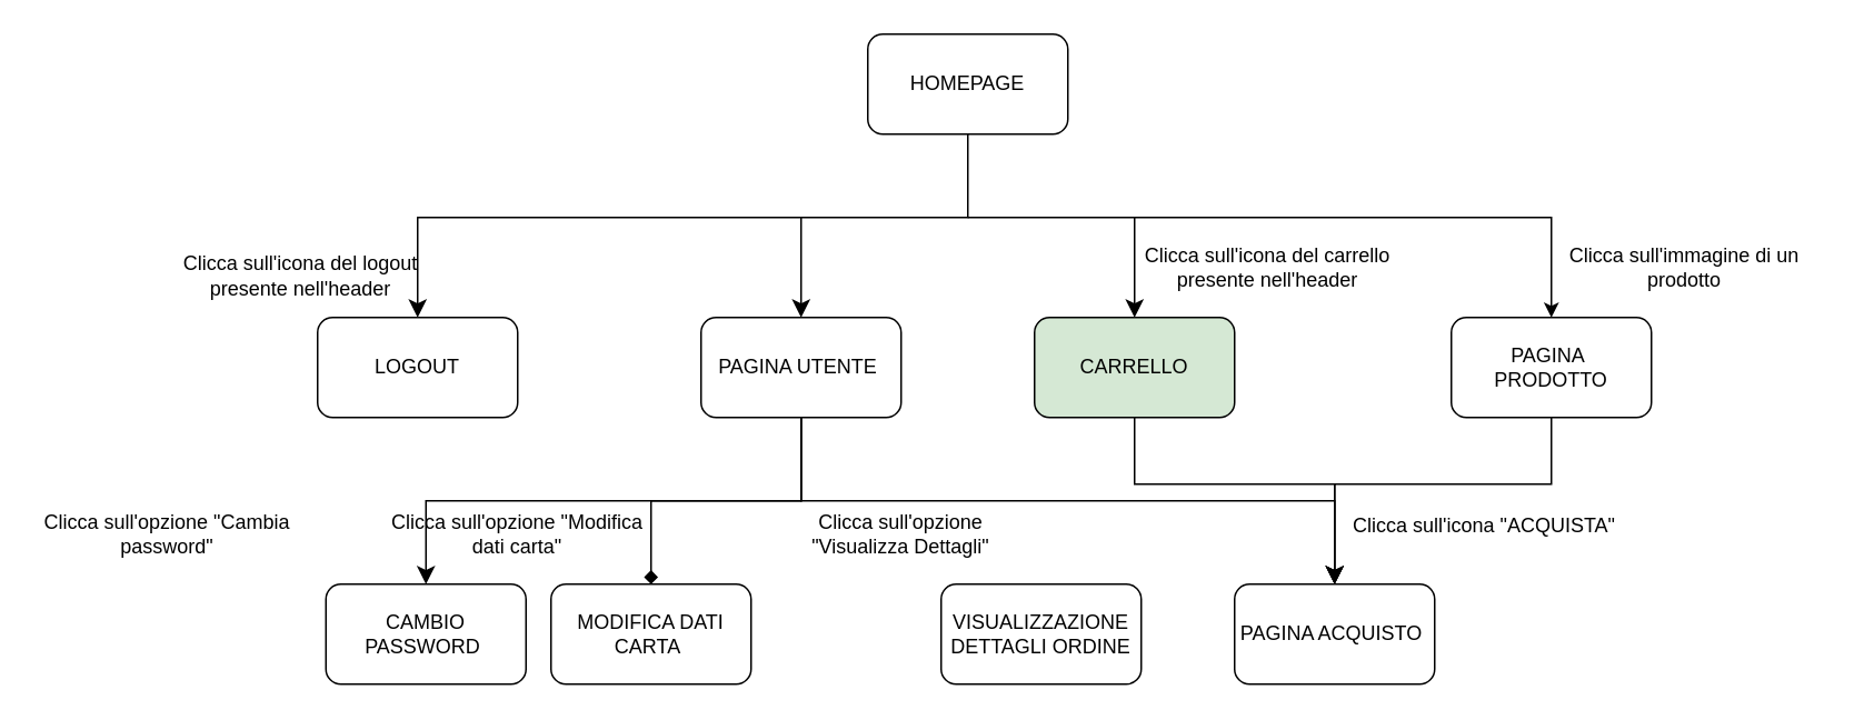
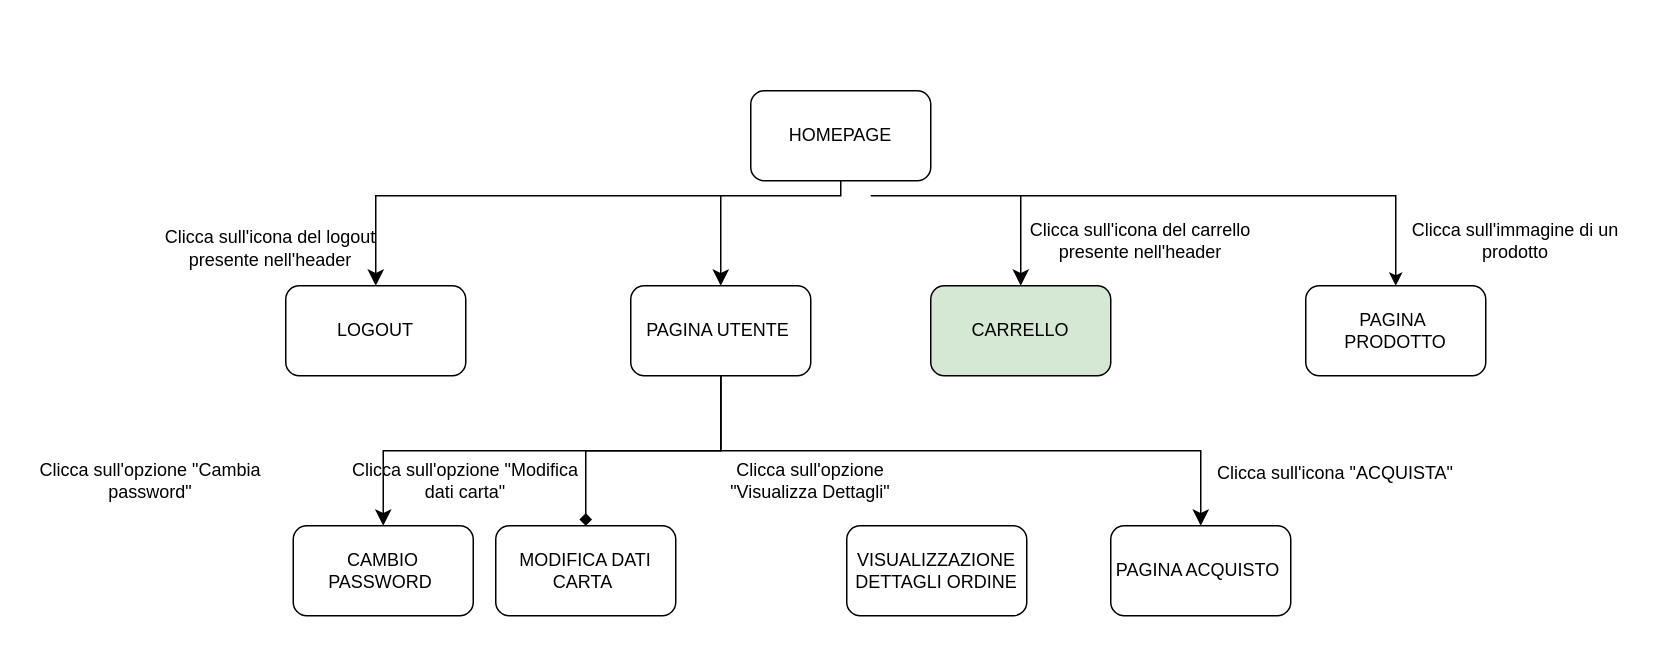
  <mxCell id="0" />
  <mxCell id="1" parent="0" />
- <mxCell id="2" value="HOMEPAGE" style="rounded=1;whiteSpace=wrap;html=1;" parent="1" vertex="1"><mxGeometry x="520" y="20" width="120" height="60" as="geometry" /></mxCell>
+ <mxCell id="2" value="HOMEPAGE" style="rounded=1;whiteSpace=wrap;html=1;" parent="1" vertex="1"><mxGeometry x="500" y="60" width="120" height="60" as="geometry" /></mxCell>
  <mxCell id="3" value="PAGINA&amp;nbsp; PRODOTTO" style="rounded=1;whiteSpace=wrap;html=1;" parent="1" vertex="1"><mxGeometry x="870" y="190" width="120" height="60" as="geometry" /></mxCell>
  <mxCell id="4" value="PAGINA UTENTE&amp;nbsp;" style="rounded=1;whiteSpace=wrap;html=1;" parent="1" vertex="1"><mxGeometry x="420" y="190" width="120" height="60" as="geometry" /></mxCell>
  <mxCell id="5" value="VISUALIZZAZIONE DETTAGLI ORDINE" style="rounded=1;whiteSpace=wrap;html=1;" parent="1" vertex="1"><mxGeometry x="564" y="350" width="120" height="60" as="geometry" /></mxCell>
  <mxCell id="6" value="CARRELLO" style="rounded=1;whiteSpace=wrap;html=1;fillColor=#d5e8d4;" parent="1" vertex="1"><mxGeometry x="620" y="190" width="120" height="60" as="geometry" /></mxCell>
  <mxCell id="7" value="PAGINA ACQUISTO&amp;nbsp;" style="rounded=1;whiteSpace=wrap;html=1;" parent="1" vertex="1"><mxGeometry x="740" y="350" width="120" height="60" as="geometry" /></mxCell>
  <mxCell id="8" value="" style="edgeStyle=elbowEdgeStyle;elbow=vertical;endArrow=classic;html=1;curved=0;rounded=0;endSize=8;startSize=8;exitX=0.5;exitY=1;exitDx=0;exitDy=0;entryX=0.5;entryY=0;entryDx=0;entryDy=0;" parent="1" source="2" target="4" edge="1"><mxGeometry width="50" height="50" relative="1" as="geometry"><mxPoint x="910" y="70" as="sourcePoint" /><mxPoint x="850" y="190" as="targetPoint" /><Array as="points"><mxPoint x="510" y="130" /><mxPoint x="580" y="140" /><mxPoint x="740" y="130" /></Array></mxGeometry></mxCell>
  <mxCell id="9" value="" style="edgeStyle=segmentEdgeStyle;endArrow=classic;html=1;curved=0;rounded=0;endSize=8;startSize=8;entryX=0.5;entryY=0;entryDx=0;entryDy=0;" parent="1" target="6" edge="1"><mxGeometry width="50" height="50" relative="1" as="geometry"><mxPoint x="580" y="130" as="sourcePoint" /><mxPoint x="850" y="190" as="targetPoint" /></mxGeometry></mxCell>
- <mxCell id="10" value="" style="edgeStyle=elbowEdgeStyle;elbow=vertical;endArrow=classic;html=1;curved=0;rounded=0;endSize=8;startSize=8;exitX=0.5;exitY=1;exitDx=0;exitDy=0;entryX=0.5;entryY=0;entryDx=0;entryDy=0;" parent="1" source="6" target="7" edge="1"><mxGeometry width="50" height="50" relative="1" as="geometry"><mxPoint x="960" y="380" as="sourcePoint" /><mxPoint x="1010" y="330" as="targetPoint" /><Array as="points"><mxPoint x="740" y="290" /><mxPoint x="770" y="300" /><mxPoint x="720" y="300" /><mxPoint x="820" y="410" /></Array></mxGeometry></mxCell>
- <mxCell id="11" value="" style="edgeStyle=elbowEdgeStyle;elbow=vertical;endArrow=classic;html=1;curved=0;rounded=0;endSize=8;startSize=8;exitX=0.5;exitY=1;exitDx=0;exitDy=0;entryX=0.5;entryY=0;entryDx=0;entryDy=0;" parent="1" source="3" target="7" edge="1"><mxGeometry width="50" height="50" relative="1" as="geometry"><mxPoint x="960" y="380" as="sourcePoint" /><mxPoint x="1010" y="330" as="targetPoint" /><Array as="points"><mxPoint x="770" y="290" /><mxPoint x="790" y="300" /><mxPoint x="730" y="410" /></Array></mxGeometry></mxCell>
  <mxCell id="12" value="LOGOUT" style="rounded=1;whiteSpace=wrap;html=1;" parent="1" vertex="1"><mxGeometry x="190" y="190" width="120" height="60" as="geometry" /></mxCell>
  <mxCell id="13" value="" style="edgeStyle=segmentEdgeStyle;endArrow=classic;html=1;curved=0;rounded=0;endSize=8;startSize=8;entryX=0.5;entryY=0;entryDx=0;entryDy=0;" parent="1" target="12" edge="1"><mxGeometry width="50" height="50" relative="1" as="geometry"><mxPoint x="480" y="130" as="sourcePoint" /><mxPoint x="650" y="260" as="targetPoint" /><Array as="points"><mxPoint x="250" y="130" /></Array></mxGeometry></mxCell>
  <mxCell id="14" value="CAMBIO PASSWORD&amp;nbsp;" style="rounded=1;whiteSpace=wrap;html=1;" parent="1" vertex="1"><mxGeometry x="195" y="350" width="120" height="60" as="geometry" /></mxCell>
  <mxCell id="15" value="" style="edgeStyle=elbowEdgeStyle;elbow=vertical;endArrow=classic;html=1;curved=0;rounded=0;endSize=8;startSize=8;exitX=0.5;exitY=1;exitDx=0;exitDy=0;entryX=0.5;entryY=0;entryDx=0;entryDy=0;" parent="1" source="4" target="14" edge="1"><mxGeometry width="50" height="50" relative="1" as="geometry"><mxPoint x="430" y="430" as="sourcePoint" /><mxPoint x="480" y="380" as="targetPoint" /></mxGeometry></mxCell>
  <mxCell id="16" value="" style="edgeStyle=elbowEdgeStyle;elbow=vertical;endArrow=classic;html=1;curved=0;rounded=0;endSize=8;startSize=8;exitX=0.5;exitY=1;exitDx=0;exitDy=0;" parent="1" source="4" target="7" edge="1"><mxGeometry width="50" height="50" relative="1" as="geometry"><mxPoint x="430" y="430" as="sourcePoint" /><mxPoint x="480" y="380" as="targetPoint" /></mxGeometry></mxCell>
  <mxCell id="17" value="" style="endArrow=classic;html=1;rounded=0;entryX=0.5;entryY=0;entryDx=0;entryDy=0;" parent="1" target="3" edge="1"><mxGeometry width="50" height="50" relative="1" as="geometry"><mxPoint x="680" y="130" as="sourcePoint" /><mxPoint x="720" y="260" as="targetPoint" /><Array as="points"><mxPoint x="850" y="130" /><mxPoint x="930" y="130" /></Array></mxGeometry></mxCell>
  <mxCell id="18" value="Clicca sull'immagine di un prodotto" style="text;html=1;strokeColor=none;fillColor=none;align=center;verticalAlign=middle;whiteSpace=wrap;rounded=0;" vertex="1" parent="1"><mxGeometry x="930" y="150" width="160" height="20" as="geometry" /></mxCell>
  <mxCell id="19" value="Clicca sull'icona del carrello presente nell'header" style="text;html=1;strokeColor=none;fillColor=none;align=center;verticalAlign=middle;whiteSpace=wrap;rounded=0;" vertex="1" parent="1"><mxGeometry x="680" y="150" width="160" height="20" as="geometry" /></mxCell>
  <mxCell id="20" value="Clicca sull'icona &quot;ACQUISTA&quot;" style="text;html=1;strokeColor=none;fillColor=none;align=center;verticalAlign=middle;whiteSpace=wrap;rounded=0;" vertex="1" parent="1"><mxGeometry x="810" y="305" width="160" height="20" as="geometry" /></mxCell>
  <mxCell id="21" value="Clicca sull'icona del logout presente nell'header" style="text;html=1;strokeColor=none;fillColor=none;align=center;verticalAlign=middle;whiteSpace=wrap;rounded=0;" vertex="1" parent="1"><mxGeometry x="100" y="155" width="160" height="20" as="geometry" /></mxCell>
  <mxCell id="22" value="Clicca sull'opzione &quot;Cambia password&quot;" style="text;html=1;strokeColor=none;fillColor=none;align=center;verticalAlign=middle;whiteSpace=wrap;rounded=0;" vertex="1" parent="1"><mxGeometry x="20" y="310" width="160" height="20" as="geometry" /></mxCell>
  <mxCell id="23" value="Clicca sull'opzione &quot;Visualizza Dettagli&quot;" style="text;html=1;strokeColor=none;fillColor=none;align=center;verticalAlign=middle;whiteSpace=wrap;rounded=0;" vertex="1" parent="1"><mxGeometry x="460" y="310" width="160" height="20" as="geometry" /></mxCell>
  <mxCell id="24" style="edgeStyle=orthogonalEdgeStyle;rounded=0;orthogonalLoop=1;jettySize=auto;html=1;exitX=0.5;exitY=1;exitDx=0;exitDy=0;" edge="1" parent="1" source="22" target="22"><mxGeometry relative="1" as="geometry" /></mxCell>
  <mxCell id="25" value="MODIFICA DATI CARTA&amp;nbsp;" style="rounded=1;whiteSpace=wrap;html=1;" vertex="1" parent="1"><mxGeometry x="330" y="350" width="120" height="60" as="geometry" /></mxCell>
  <mxCell id="26" value="" style="endArrow=diamond;html=1;rounded=0;exitX=0.5;exitY=1;exitDx=0;exitDy=0;entryX=0.5;entryY=0;entryDx=0;entryDy=0;" edge="1" parent="1" source="4" target="25"><mxGeometry width="50" height="50" relative="1" as="geometry"><mxPoint x="510" y="370" as="sourcePoint" /><mxPoint x="560" y="320" as="targetPoint" /><Array as="points"><mxPoint x="480" y="300" /><mxPoint x="390" y="300" /></Array></mxGeometry></mxCell>
  <mxCell id="27" value="Clicca sull'opzione &quot;Modifica dati carta&quot;" style="text;html=1;strokeColor=none;fillColor=none;align=center;verticalAlign=middle;whiteSpace=wrap;rounded=0;" vertex="1" parent="1"><mxGeometry x="230" y="310" width="160" height="20" as="geometry" /></mxCell>
